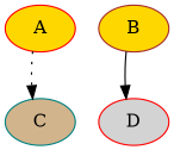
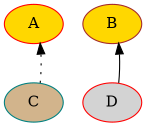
  digraph {
    node [color=red fillcolor=gold style=filled]
    A [height=0.5 width=0.75]
    C [color=teal fillcolor=tan height=0.5 width=0.75]
    B [color=brown height=0.5 width=0.75]
    D [fillcolor=lightgrey height=0.5 width=0.75]
-   A -> C [style=dotted]
-   B -> D [style=solid]
+   C -> A [style=dotted]
+   D -> B [style=solid]
  }
